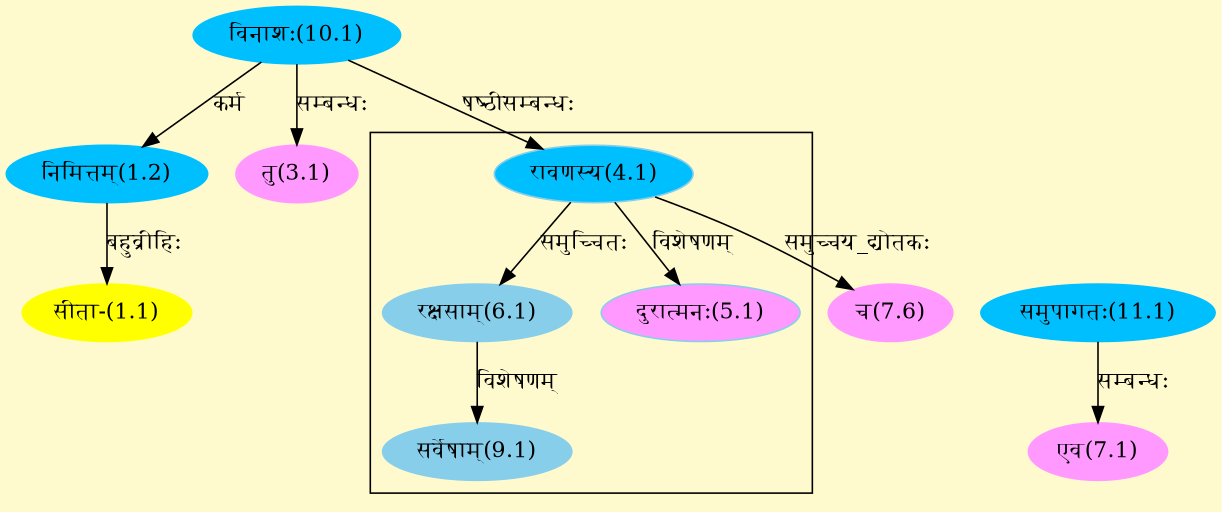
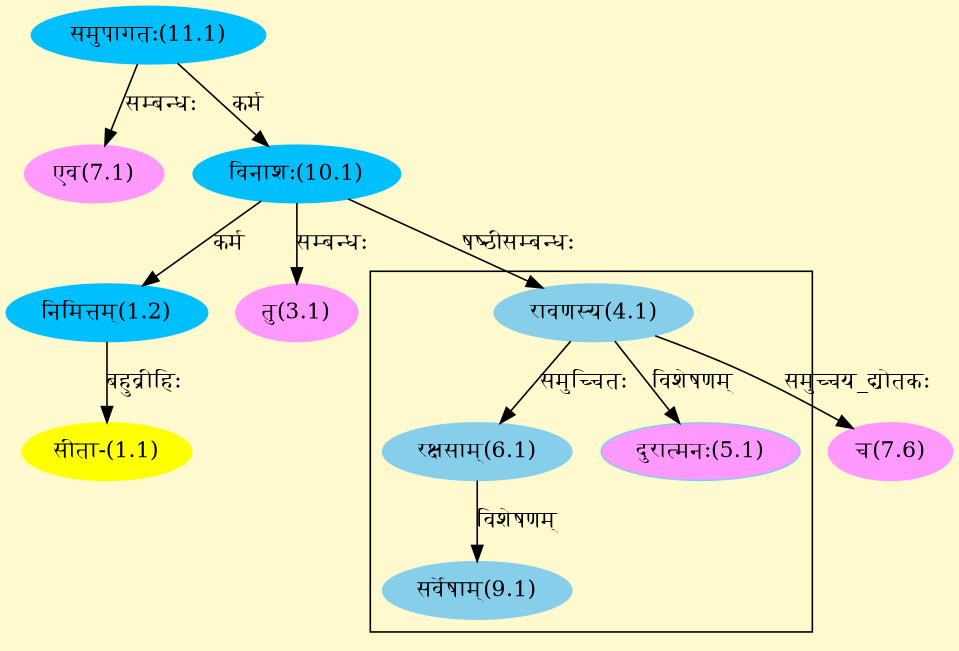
  digraph {
    bgcolor=lemonchiffon1
    compound=true
    rankdir=BT
    node [color="#87CEEB" style=filled]
    edge [dir=back]
-   n1 [label="रावणस्य(4.1)" fillcolor="#00BFFF"]
+   n1 [label="रावणस्य(4.1)"]
    n2 [fillcolor="#FF99FF" label="दुरात्मनः(5.1)"]
    n3 [label="रक्षसाम्(6.1)"]
    n4 [label="सर्वेषाम्(9.1)"]
    n5 [color="#00BFFF" label="विनाशः(10.1)"]
    n6 [color="#00BFFF" label="समुपागतः(11.1)"]
    n7 [color="#FFFF00" label="सीता-(1.1)"]
    n8 [color="#00BFFF" label="निमित्तम्(1.2)"]
    n9 [color="#FF99FF" label="तु(3.1)"]
    n10 [color="#FF99FF" label="च(7.6)"]
    n11 [color="#FF99FF" label="एव(7.1)"]
    subgraph cluster_1 {
      n1
      n2
      n3
      n4
    }
    n1 -> n5 [label="षष्ठीसम्बन्धः"]
    n2 -> n1 [label="विशेषणम्"]
    n3 -> n1 [label="समुच्चितः"]
    n4 -> n3 [label="विशेषणम्"]
+   n5 -> n6 [label="कर्म"]
    n7 -> n8 [label="बहुव्रीहिः"]
    n8 -> n5 [label="कर्म"]
    n9 -> n5 [label="सम्बन्धः"]
    n10 -> n1 [label="समुच्चय_द्योतकः"]
    n11 -> n6 [label="सम्बन्धः"]
  }
